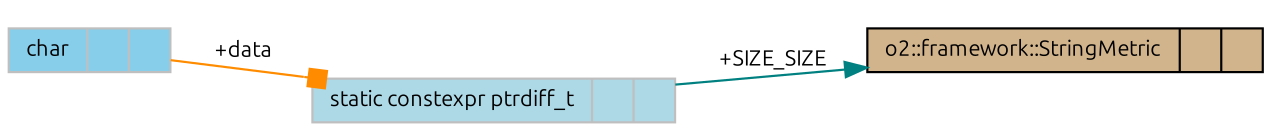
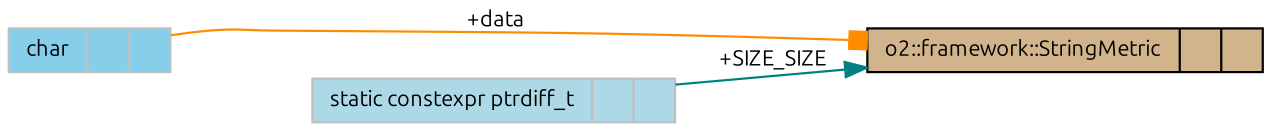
  digraph {
    fontname=Ubuntu
    rankdir=LR
    node [color=grey75 fontname=Ubuntu fontsize=10 shape=record style=filled]
    edge [fontname=Ubuntu fontsize=10 labelfontname=Helvetica labelfontsize=10 style=solid]
    n1 [color=black fillcolor=tan fontcolor=black height=0.2 label="{o2::framework::StringMetric\n||}" width=0.4]
    n2 [fillcolor=lightblue height=0.2 label="{static constexpr ptrdiff_t\n||}" width=0.4]
    n3 [fillcolor=skyblue height=0.2 label="{char\n||}" width=0.4]
    n2 -> n1 [arrowhead=normal color=teal label=" +SIZE_SIZE"]
-   n3 -> n2 [arrowhead=box color=darkorange label=" +data"]
+   n3 -> n1 [arrowhead=box color=darkorange label=" +data"]
  }
